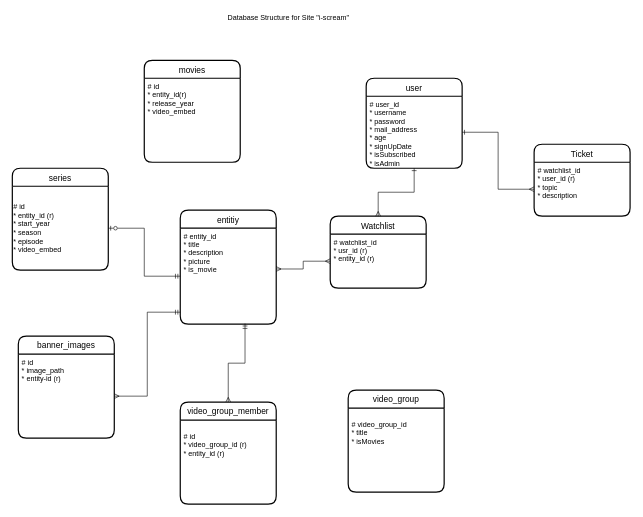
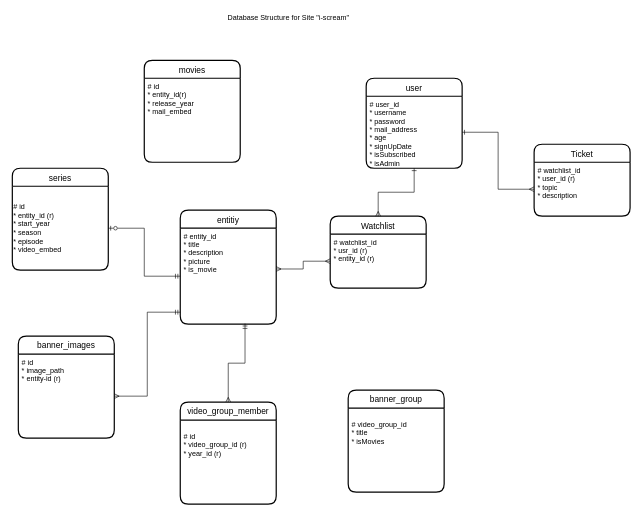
  <mxCell id="0" />
  <mxCell id="1" parent="0" />
  <mxCell id="2" value="user" style="swimlane;childLayout=stackLayout;horizontal=1;startSize=30;horizontalStack=0;rounded=1;fontSize=14;fontStyle=0;strokeWidth=2;resizeParent=0;resizeLast=1;shadow=0;dashed=0;align=center;" parent="1" vertex="1"><mxGeometry x="610" y="130" width="160" height="150" as="geometry" /></mxCell>
  <mxCell id="3" value="# user_id&#10;* username&#10;* password&#10;* mail_address&#10;* age&#10;* signUpDate&#10;* isSubscribed&#10;* isAdmin" style="align=left;strokeColor=none;fillColor=none;spacingLeft=4;fontSize=12;verticalAlign=top;resizable=0;rotatable=0;part=1;" parent="2" vertex="1"><mxGeometry y="30" width="160" height="120" as="geometry" /></mxCell>
  <mxCell id="4" value="movies" style="swimlane;childLayout=stackLayout;horizontal=1;startSize=30;horizontalStack=0;rounded=1;fontSize=14;fontStyle=0;strokeWidth=2;resizeParent=0;resizeLast=1;shadow=0;dashed=0;align=center;" parent="1" vertex="1"><mxGeometry x="240" y="100" width="160" height="170" as="geometry" /></mxCell>
- <mxCell id="5" value="# id&#10;* entity_id(r)&#10;* release_year&#10;* video_embed" style="align=left;strokeColor=none;fillColor=none;spacingLeft=4;fontSize=12;verticalAlign=top;resizable=0;rotatable=0;part=1;" parent="4" vertex="1"><mxGeometry y="30" width="160" height="140" as="geometry" /></mxCell>
+ <mxCell id="5" value="# id&#10;* entity_id(r)&#10;* release_year&#10;* mail_embed" style="align=left;strokeColor=none;fillColor=none;spacingLeft=4;fontSize=12;verticalAlign=top;resizable=0;rotatable=0;part=1;" parent="4" vertex="1"><mxGeometry y="30" width="160" height="140" as="geometry" /></mxCell>
  <mxCell id="6" value="&lt;div&gt;Database Structure for Site &quot;i-scream&quot;&lt;/div&gt;" style="text;html=1;align=center;verticalAlign=middle;resizable=0;points=[];autosize=1;strokeColor=none;fillColor=none;" parent="1" vertex="1"><mxGeometry x="370" y="20" width="220" height="20" as="geometry" /></mxCell>
  <mxCell id="7" value="series" style="swimlane;childLayout=stackLayout;horizontal=1;startSize=30;horizontalStack=0;rounded=1;fontSize=14;fontStyle=0;strokeWidth=2;resizeParent=0;resizeLast=1;shadow=0;dashed=0;align=center;" parent="1" vertex="1"><mxGeometry x="20" y="280" width="160" height="170" as="geometry" /></mxCell>
  <mxCell id="8" value="# id&lt;br&gt;* entity_id (r)&lt;br&gt;* start_year&lt;br&gt;* season&lt;br&gt;* episode&lt;br&gt;* video_embed" style="text;html=1;align=left;verticalAlign=middle;resizable=0;points=[];autosize=1;strokeColor=none;fillColor=none;" parent="7" vertex="1"><mxGeometry y="30" width="160" height="140" as="geometry" /></mxCell>
  <mxCell id="9" value="entitiy" style="swimlane;childLayout=stackLayout;horizontal=1;startSize=30;horizontalStack=0;rounded=1;fontSize=14;fontStyle=0;strokeWidth=2;resizeParent=0;resizeLast=1;shadow=0;dashed=0;align=center;" parent="1" vertex="1"><mxGeometry x="300" y="350" width="160" height="190" as="geometry" /></mxCell>
  <mxCell id="10" value="# entity_id&#10;* title&#10;* description&#10;* picture&#10;* is_movie&#10;" style="align=left;strokeColor=none;fillColor=none;spacingLeft=4;fontSize=12;verticalAlign=top;resizable=0;rotatable=0;part=1;" parent="9" vertex="1"><mxGeometry y="30" width="160" height="160" as="geometry" /></mxCell>
  <mxCell id="11" value="banner_images" style="swimlane;childLayout=stackLayout;horizontal=1;startSize=30;horizontalStack=0;rounded=1;fontSize=14;fontStyle=0;strokeWidth=2;resizeParent=0;resizeLast=1;shadow=0;dashed=0;align=center;" parent="1" vertex="1"><mxGeometry x="30" y="560" width="160" height="170" as="geometry" /></mxCell>
  <mxCell id="12" value="# id&#10;* image_path&#10;* entity-id (r)" style="align=left;strokeColor=none;fillColor=none;spacingLeft=4;fontSize=12;verticalAlign=top;resizable=0;rotatable=0;part=1;" parent="11" vertex="1"><mxGeometry y="30" width="160" height="140" as="geometry" /></mxCell>
- <mxCell id="13" value="video_group" style="swimlane;childLayout=stackLayout;horizontal=1;startSize=30;horizontalStack=0;rounded=1;fontSize=14;fontStyle=0;strokeWidth=2;resizeParent=0;resizeLast=1;shadow=0;dashed=0;align=center;" parent="1" vertex="1"><mxGeometry x="580" y="650" width="160" height="170" as="geometry" /></mxCell>
+ <mxCell id="13" value="banner_group" style="swimlane;childLayout=stackLayout;horizontal=1;startSize=30;horizontalStack=0;rounded=1;fontSize=14;fontStyle=0;strokeWidth=2;resizeParent=0;resizeLast=1;shadow=0;dashed=0;align=center;" parent="1" vertex="1"><mxGeometry x="580" y="650" width="160" height="170" as="geometry" /></mxCell>
  <mxCell id="14" value="&#10;# video_group_id&#10;* title&#10;* isMovies" style="align=left;strokeColor=none;fillColor=none;spacingLeft=4;fontSize=12;verticalAlign=top;resizable=0;rotatable=0;part=1;" parent="13" vertex="1"><mxGeometry y="30" width="160" height="140" as="geometry" /></mxCell>
  <mxCell id="15" style="edgeStyle=orthogonalEdgeStyle;rounded=0;orthogonalLoop=1;jettySize=auto;html=1;exitX=0.5;exitY=0;exitDx=0;exitDy=0;entryX=0.675;entryY=0.994;entryDx=0;entryDy=0;entryPerimeter=0;startArrow=ERmany;startFill=0;endArrow=ERmandOne;endFill=0;" parent="1" source="16" target="10" edge="1"><mxGeometry relative="1" as="geometry" /></mxCell>
  <mxCell id="16" value="video_group_member" style="swimlane;childLayout=stackLayout;horizontal=1;startSize=30;horizontalStack=0;rounded=1;fontSize=14;fontStyle=0;strokeWidth=2;resizeParent=0;resizeLast=1;shadow=0;dashed=0;align=center;" parent="1" vertex="1"><mxGeometry x="300" y="670" width="160" height="170" as="geometry" /></mxCell>
- <mxCell id="17" value="&#10;# id&#10;* video_group_id (r)&#10;* entity_id (r)" style="align=left;strokeColor=none;fillColor=none;spacingLeft=4;fontSize=12;verticalAlign=top;resizable=0;rotatable=0;part=1;" parent="16" vertex="1"><mxGeometry y="30" width="160" height="140" as="geometry" /></mxCell>
+ <mxCell id="17" value="&#10;# id&#10;* video_group_id (r)&#10;* year_id (r)" style="align=left;strokeColor=none;fillColor=none;spacingLeft=4;fontSize=12;verticalAlign=top;resizable=0;rotatable=0;part=1;" parent="16" vertex="1"><mxGeometry y="30" width="160" height="140" as="geometry" /></mxCell>
  <mxCell id="18" style="edgeStyle=orthogonalEdgeStyle;rounded=0;orthogonalLoop=1;jettySize=auto;html=1;startArrow=ERmandOne;startFill=0;endArrow=ERzeroToOne;endFill=0;" parent="1" source="10" target="8" edge="1"><mxGeometry relative="1" as="geometry" /></mxCell>
  <mxCell id="19" style="edgeStyle=orthogonalEdgeStyle;rounded=0;orthogonalLoop=1;jettySize=auto;html=1;entryX=0;entryY=0.875;entryDx=0;entryDy=0;entryPerimeter=0;startArrow=ERmany;startFill=0;endArrow=ERmandOne;endFill=0;" parent="1" source="12" target="10" edge="1"><mxGeometry relative="1" as="geometry" /></mxCell>
  <mxCell id="20" value="Watchlist" style="swimlane;childLayout=stackLayout;horizontal=1;startSize=30;horizontalStack=0;rounded=1;fontSize=14;fontStyle=0;strokeWidth=2;resizeParent=0;resizeLast=1;shadow=0;dashed=0;align=center;" parent="1" vertex="1"><mxGeometry x="550" y="360" width="160" height="120" as="geometry" /></mxCell>
  <mxCell id="21" value="# watchlist_id&#10;* usr_id (r)&#10;* entity_id (r)" style="align=left;strokeColor=none;fillColor=none;spacingLeft=4;fontSize=12;verticalAlign=top;resizable=0;rotatable=0;part=1;" parent="20" vertex="1"><mxGeometry y="30" width="160" height="90" as="geometry" /></mxCell>
  <mxCell id="22" value="Ticket" style="swimlane;childLayout=stackLayout;horizontal=1;startSize=30;horizontalStack=0;rounded=1;fontSize=14;fontStyle=0;strokeWidth=2;resizeParent=0;resizeLast=1;shadow=0;dashed=0;align=center;" parent="1" vertex="1"><mxGeometry x="890" y="240" width="160" height="120" as="geometry" /></mxCell>
  <mxCell id="23" value="# watchlist_id&#10;* user_id (r)&#10;* topic&#10;* description" style="align=left;strokeColor=none;fillColor=none;spacingLeft=4;fontSize=12;verticalAlign=top;resizable=0;rotatable=0;part=1;" parent="22" vertex="1"><mxGeometry y="30" width="160" height="90" as="geometry" /></mxCell>
  <mxCell id="24" style="edgeStyle=orthogonalEdgeStyle;rounded=0;orthogonalLoop=1;jettySize=auto;html=1;entryX=1;entryY=0.5;entryDx=0;entryDy=0;endArrow=ERone;endFill=0;startArrow=ERmany;startFill=0;" parent="1" source="23" target="3" edge="1"><mxGeometry relative="1" as="geometry" /></mxCell>
  <mxCell id="25" style="edgeStyle=orthogonalEdgeStyle;rounded=0;orthogonalLoop=1;jettySize=auto;html=1;endArrow=ERmany;endFill=0;startArrow=ERone;startFill=0;" parent="1" source="3" target="20" edge="1"><mxGeometry relative="1" as="geometry" /></mxCell>
  <mxCell id="26" style="edgeStyle=orthogonalEdgeStyle;rounded=0;orthogonalLoop=1;jettySize=auto;html=1;entryX=1;entryY=0.425;entryDx=0;entryDy=0;entryPerimeter=0;startArrow=ERmany;startFill=0;endArrow=ERmany;endFill=0;" parent="1" source="21" target="10" edge="1"><mxGeometry relative="1" as="geometry" /></mxCell>
